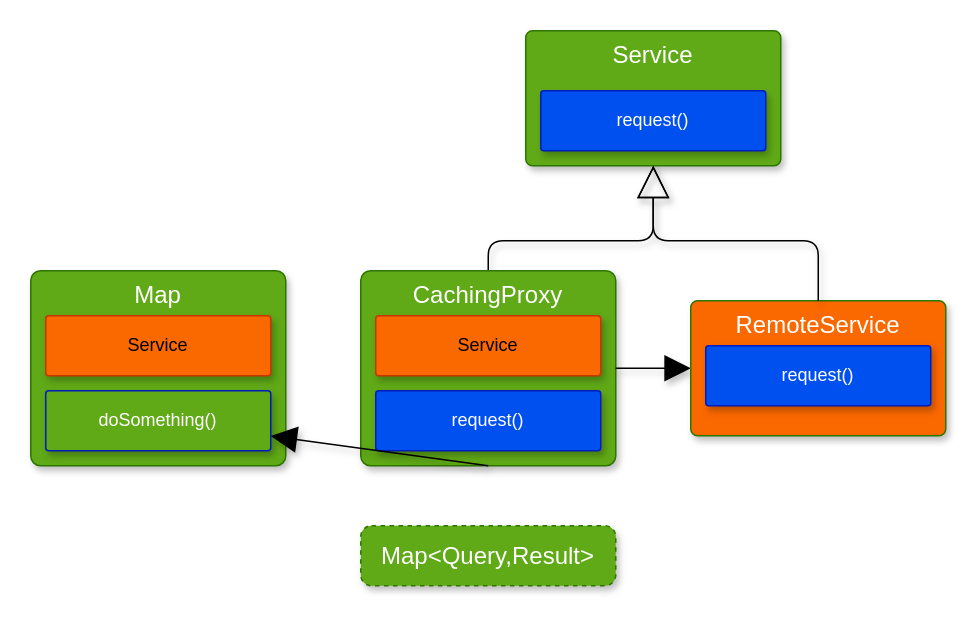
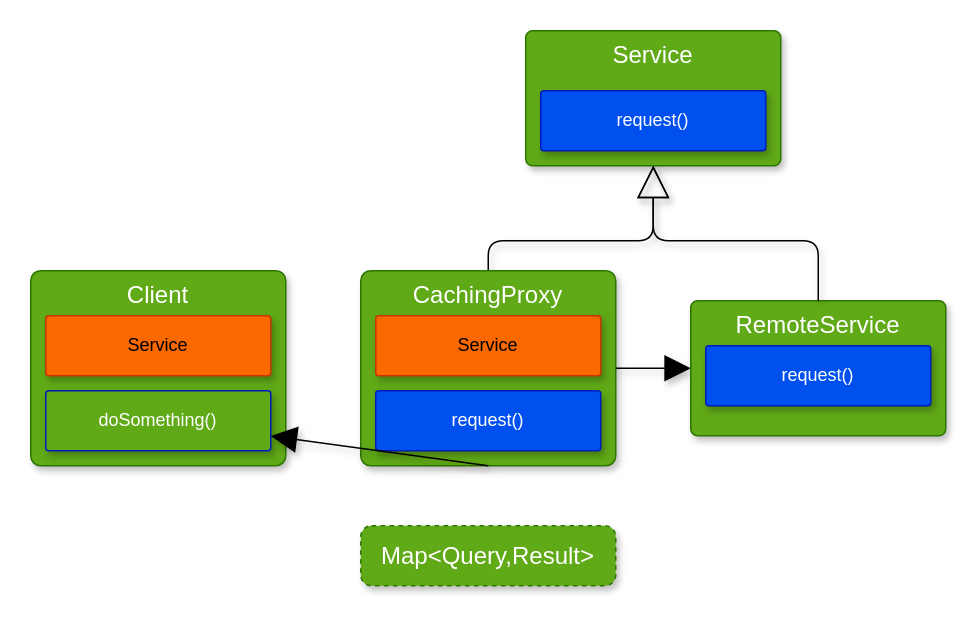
  <mxCell id="0" />
  <mxCell id="1" parent="0" />
  <mxCell id="2" value="&lt;font style=&quot;font-size: 16px&quot;&gt;Service&lt;/font&gt;" style="rounded=1;whiteSpace=wrap;html=1;arcSize=5;verticalAlign=top;fillColor=#60a917;strokeColor=#2D7600;fontColor=#ffffff;shadow=1;" vertex="1" parent="1"><mxGeometry x="350" width="170" height="90" as="geometry" y="20" /></mxCell>
  <mxCell id="3" value="request()" style="rounded=1;whiteSpace=wrap;html=1;arcSize=5;fillColor=#0050ef;strokeColor=#001DBC;fontColor=#ffffff;shadow=1;" vertex="1" parent="1"><mxGeometry x="360" y="60" width="150" height="40" as="geometry" /></mxCell>
  <mxCell id="4" style="edgeStyle=orthogonalEdgeStyle;html=1;exitX=0.5;exitY=0;exitDx=0;exitDy=0;entryX=0.5;entryY=1;entryDx=0;entryDy=0;endArrow=block;endFill=0;endSize=19;shadow=1;" edge="1" parent="1" source="5" target="2"><mxGeometry relative="1" as="geometry"><Array as="points"><mxPoint x="325" y="160" /><mxPoint x="435" y="160" /></Array></mxGeometry></mxCell>
  <mxCell id="5" value="&lt;font style=&quot;font-size: 16px&quot;&gt;CachingProxy&lt;/font&gt;" style="rounded=1;whiteSpace=wrap;html=1;arcSize=5;verticalAlign=top;fillColor=#60a917;strokeColor=#2D7600;fontColor=#ffffff;shadow=1;" vertex="1" parent="1"><mxGeometry x="240" y="180" width="170" height="130" as="geometry" /></mxCell>
  <mxCell id="6" value="request()" style="rounded=1;whiteSpace=wrap;html=1;arcSize=5;fillColor=#0050ef;strokeColor=#001DBC;fontColor=#ffffff;shadow=1;" vertex="1" parent="1"><mxGeometry x="250" y="260" width="150" height="40" as="geometry" /></mxCell>
  <mxCell id="7" value="Service" style="rounded=1;whiteSpace=wrap;html=1;arcSize=5;fillColor=#fa6800;strokeColor=#C73500;fontColor=#000000;shadow=1;" vertex="1" parent="1"><mxGeometry x="250" y="210" width="150" height="40" as="geometry" /></mxCell>
  <mxCell id="8" style="edgeStyle=none;html=1;entryX=0;entryY=0.5;entryDx=0;entryDy=0;endArrow=block;endFill=1;endSize=15;shadow=1;exitX=1;exitY=0.5;exitDx=0;exitDy=0;" edge="1" parent="1" source="5"><mxGeometry relative="1" as="geometry"><mxPoint x="430" y="290" as="sourcePoint" /><mxPoint x="460" y="245" as="targetPoint" /></mxGeometry></mxCell>
- <mxCell id="9" value="&lt;font style=&quot;font-size: 16px&quot;&gt;Map&lt;/font&gt;" style="rounded=1;whiteSpace=wrap;html=1;arcSize=5;verticalAlign=top;fillColor=#60a917;strokeColor=#2D7600;fontColor=#ffffff;shadow=1;" vertex="1" parent="1"><mxGeometry y="180" width="170" height="130" as="geometry" x="20" /></mxCell>
+ <mxCell id="9" value="&lt;font style=&quot;font-size: 16px&quot;&gt;Client&lt;/font&gt;" style="rounded=1;whiteSpace=wrap;html=1;arcSize=5;verticalAlign=top;fillColor=#60a917;strokeColor=#2D7600;fontColor=#ffffff;shadow=1;" vertex="1" parent="1"><mxGeometry y="180" width="170" height="130" as="geometry" x="20" /></mxCell>
  <mxCell id="10" value="Service" style="rounded=1;whiteSpace=wrap;html=1;arcSize=5;fillColor=#fa6800;strokeColor=#C73500;fontColor=#000000;shadow=1;" vertex="1" parent="1"><mxGeometry x="30" y="210" width="150" height="40" as="geometry" /></mxCell>
  <mxCell id="11" value="doSomething()" style="rounded=1;whiteSpace=wrap;html=1;arcSize=5;fillColor=#60a917;strokeColor=#001DBC;fontColor=#ffffff;shadow=1;" vertex="1" parent="1"><mxGeometry x="30" y="260" width="150" height="40" as="geometry" /></mxCell>
- <mxCell id="12" value="&lt;font style=&quot;font-size: 16px&quot;&gt;RemoteService&lt;/font&gt;" style="rounded=1;whiteSpace=wrap;html=1;arcSize=5;verticalAlign=top;fillColor=#fa6800;strokeColor=#2D7600;fontColor=#ffffff;shadow=1;" vertex="1" parent="1"><mxGeometry x="460" y="200" width="170" height="90" as="geometry" /></mxCell>
+ <mxCell id="12" value="&lt;font style=&quot;font-size: 16px&quot;&gt;RemoteService&lt;/font&gt;" style="rounded=1;whiteSpace=wrap;html=1;arcSize=5;verticalAlign=top;fillColor=#60a917;strokeColor=#2D7600;fontColor=#ffffff;shadow=1;" vertex="1" parent="1"><mxGeometry x="460" y="200" width="170" height="90" as="geometry" /></mxCell>
  <mxCell id="13" value="request()" style="rounded=1;whiteSpace=wrap;html=1;arcSize=5;fillColor=#0050ef;strokeColor=#001DBC;fontColor=#ffffff;shadow=1;" vertex="1" parent="1"><mxGeometry x="470" y="230" width="150" height="40" as="geometry" /></mxCell>
  <mxCell id="14" style="edgeStyle=orthogonalEdgeStyle;html=1;exitX=0.5;exitY=0;exitDx=0;exitDy=0;entryX=0.5;entryY=1;entryDx=0;entryDy=0;endArrow=block;endFill=0;endSize=19;shadow=1;" edge="1" parent="1" source="12" target="2"><mxGeometry relative="1" as="geometry"><mxPoint x="335" y="190" as="sourcePoint" /><mxPoint x="335" y="110" as="targetPoint" /><Array as="points"><mxPoint x="545" y="160" /><mxPoint x="435" y="160" /></Array></mxGeometry></mxCell>
  <mxCell id="15" value="&lt;font style=&quot;font-size: 16px&quot;&gt;Map&amp;lt;Query,Result&amp;gt;&lt;/font&gt;" style="rounded=1;whiteSpace=wrap;html=1;arcSize=18;verticalAlign=middle;fillColor=#60a917;strokeColor=#2D7600;fontColor=#ffffff;shadow=1;dashed=1;" vertex="1" parent="1"><mxGeometry x="240" y="350" width="170" height="40" as="geometry" /></mxCell>
  <mxCell id="16" style="edgeStyle=none;html=1;endArrow=block;endFill=1;endSize=15;shadow=1;exitX=0.5;exitY=1;exitDx=0;exitDy=0;" edge="1" parent="1" source="5" target="11"><mxGeometry relative="1" as="geometry"><mxPoint x="290" y="340" as="sourcePoint" /><mxPoint x="340" y="340" as="targetPoint" /></mxGeometry></mxCell>
